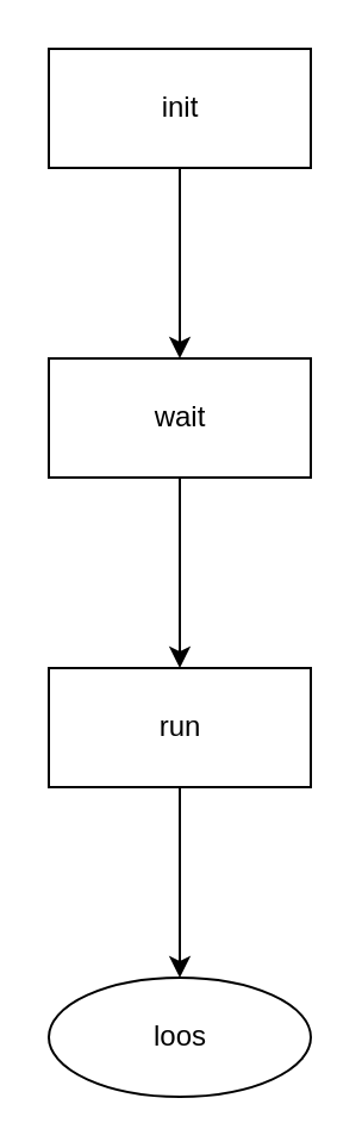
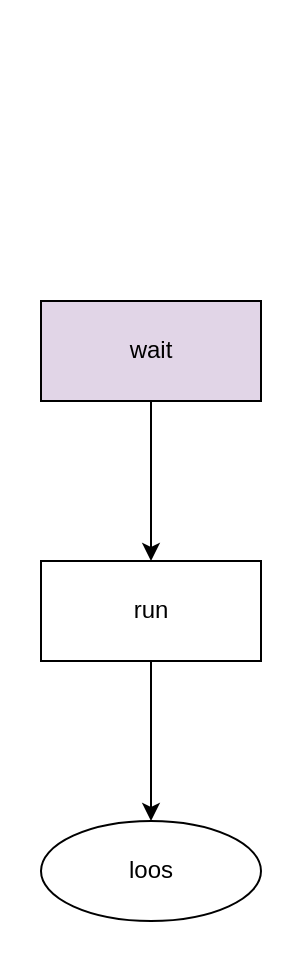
  <mxCell id="0" />
  <mxCell id="1" parent="0" />
- <mxCell id="2" value="" style="edgeStyle=none;html=1;" edge="1" parent="1" source="3" target="5"><mxGeometry relative="1" as="geometry" /></mxCell>
- <mxCell id="3" value="init" style="html=1;" vertex="1" parent="1"><mxGeometry x="20" y="20" width="110" height="50" as="geometry" /></mxCell>
  <mxCell id="4" value="" style="edgeStyle=none;html=1;" edge="1" parent="1" source="5" target="7"><mxGeometry relative="1" as="geometry" /></mxCell>
- <mxCell id="5" value="wait" style="html=1;" vertex="1" parent="1"><mxGeometry x="20" y="150" width="110" height="50" as="geometry" /></mxCell>
+ <mxCell id="5" value="wait" style="html=1;fillColor=#e1d5e7;" vertex="1" parent="1"><mxGeometry x="20" y="150" width="110" height="50" as="geometry" /></mxCell>
  <mxCell id="6" value="" style="edgeStyle=none;html=1;" edge="1" parent="1" source="7" target="8"><mxGeometry relative="1" as="geometry" /></mxCell>
  <mxCell id="7" value="run" style="html=1;" vertex="1" parent="1"><mxGeometry x="20" y="280" width="110" height="50" as="geometry" /></mxCell>
  <mxCell id="8" value="loos" style="ellipse;html=1;" vertex="1" parent="1"><mxGeometry x="20" y="410" width="110" height="50" as="geometry" /></mxCell>
